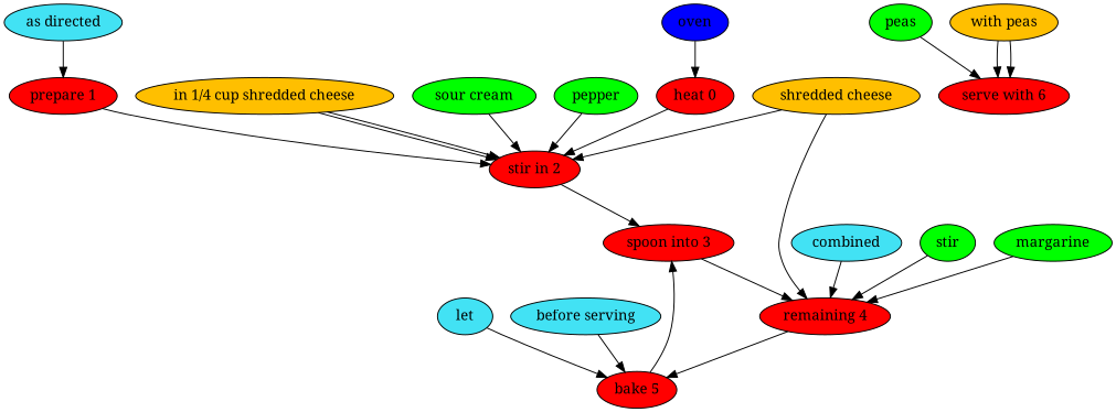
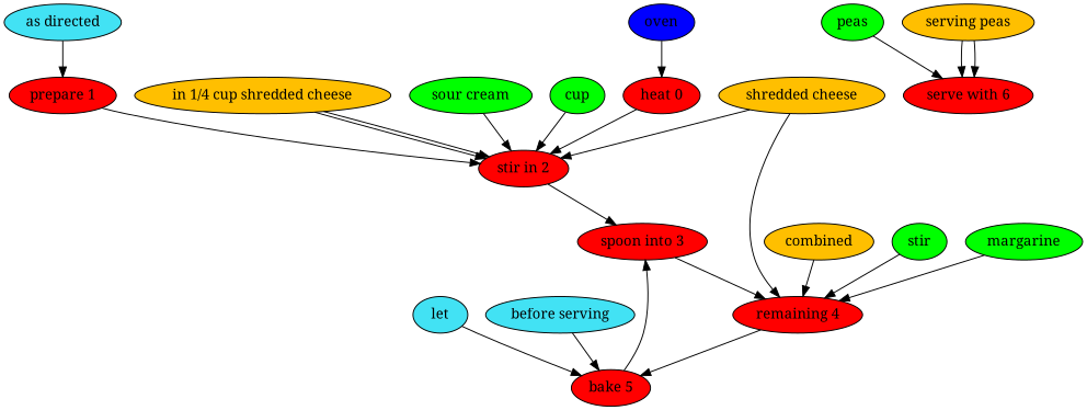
  digraph {
    fontname="Noto Serif"
    node [fillcolor=red fontname="Noto Serif" style=filled]
    edge [fontname="Noto Serif"]
    "heat 0"
    "stir in 2"
    "spoon into 3"
    oven [fillcolor="#0000ff"]
    "prepare 1"
    "as directed" [fillcolor="#42e2f4"]
    "remaining 4"
    "shredded cheese" [fillcolor="#FFBF00"]
    "bake 5"
    "in 1/4 cup shredded cheese" [fillcolor="#FFBF00"]
    "sour cream" [fillcolor=green]
-   pepper [fillcolor=green]
-   combined [fillcolor="#42e2f4"]
+   pepper [fillcolor=green label=cup]
+   combined [fillcolor="#FFBF00"]
    n14 [fillcolor=green label=stir]
    margarine [fillcolor=green]
    let [fillcolor="#42e2f4"]
    "before serving" [fillcolor="#42e2f4"]
    peas [fillcolor=green]
    "serve with 6"
-   "with peas" [fillcolor="#FFBF00"]
+   "with peas" [fillcolor="#FFBF00" label="serving peas"]
    "heat 0" -> "stir in 2"
    "stir in 2" -> "spoon into 3"
    "spoon into 3" -> "remaining 4"
    oven -> "heat 0"
    "prepare 1" -> "stir in 2"
    "as directed" -> "prepare 1"
    "remaining 4" -> "bake 5"
    "shredded cheese" -> "stir in 2"
    "shredded cheese" -> "remaining 4"
    "bake 5" -> "spoon into 3"
    "in 1/4 cup shredded cheese" -> "stir in 2"
    "in 1/4 cup shredded cheese" -> "stir in 2"
    "sour cream" -> "stir in 2"
    pepper -> "stir in 2"
    combined -> "remaining 4"
    n14 -> "remaining 4"
    margarine -> "remaining 4"
    let -> "bake 5"
    "before serving" -> "bake 5"
    peas -> "serve with 6"
    "with peas" -> "serve with 6"
    "with peas" -> "serve with 6"
  }
